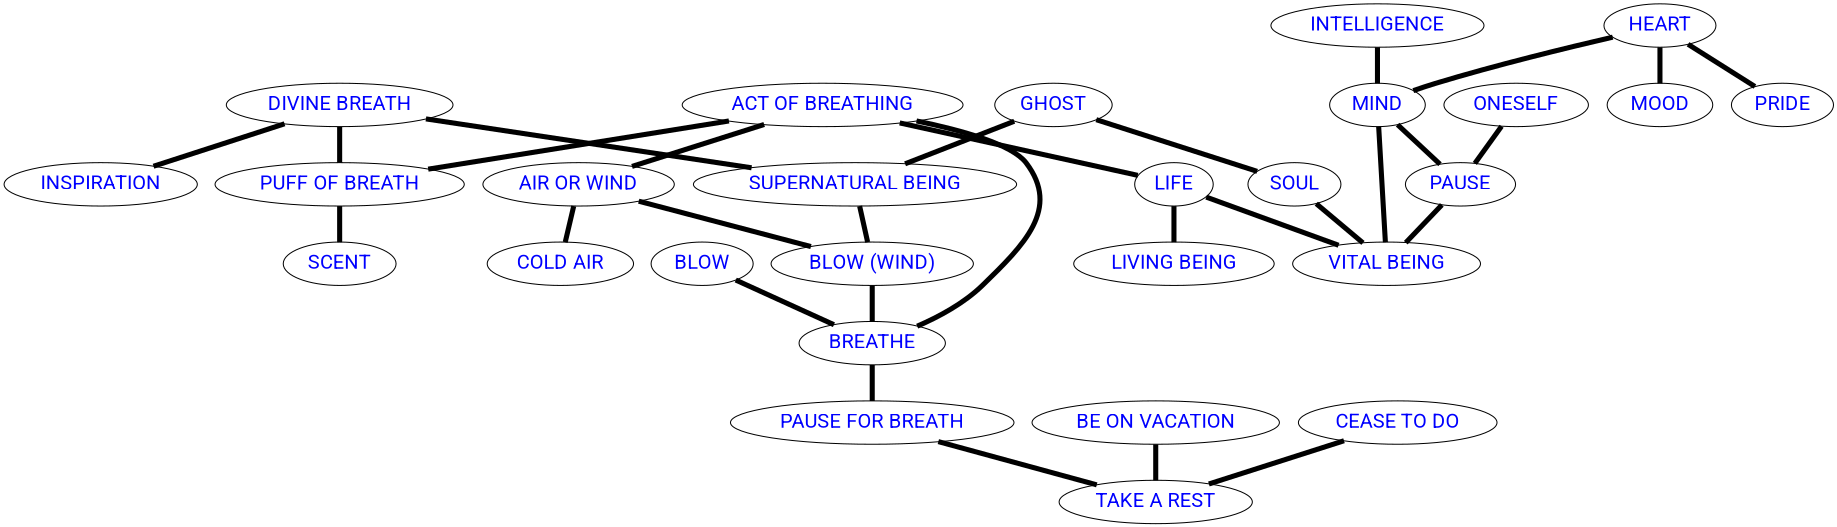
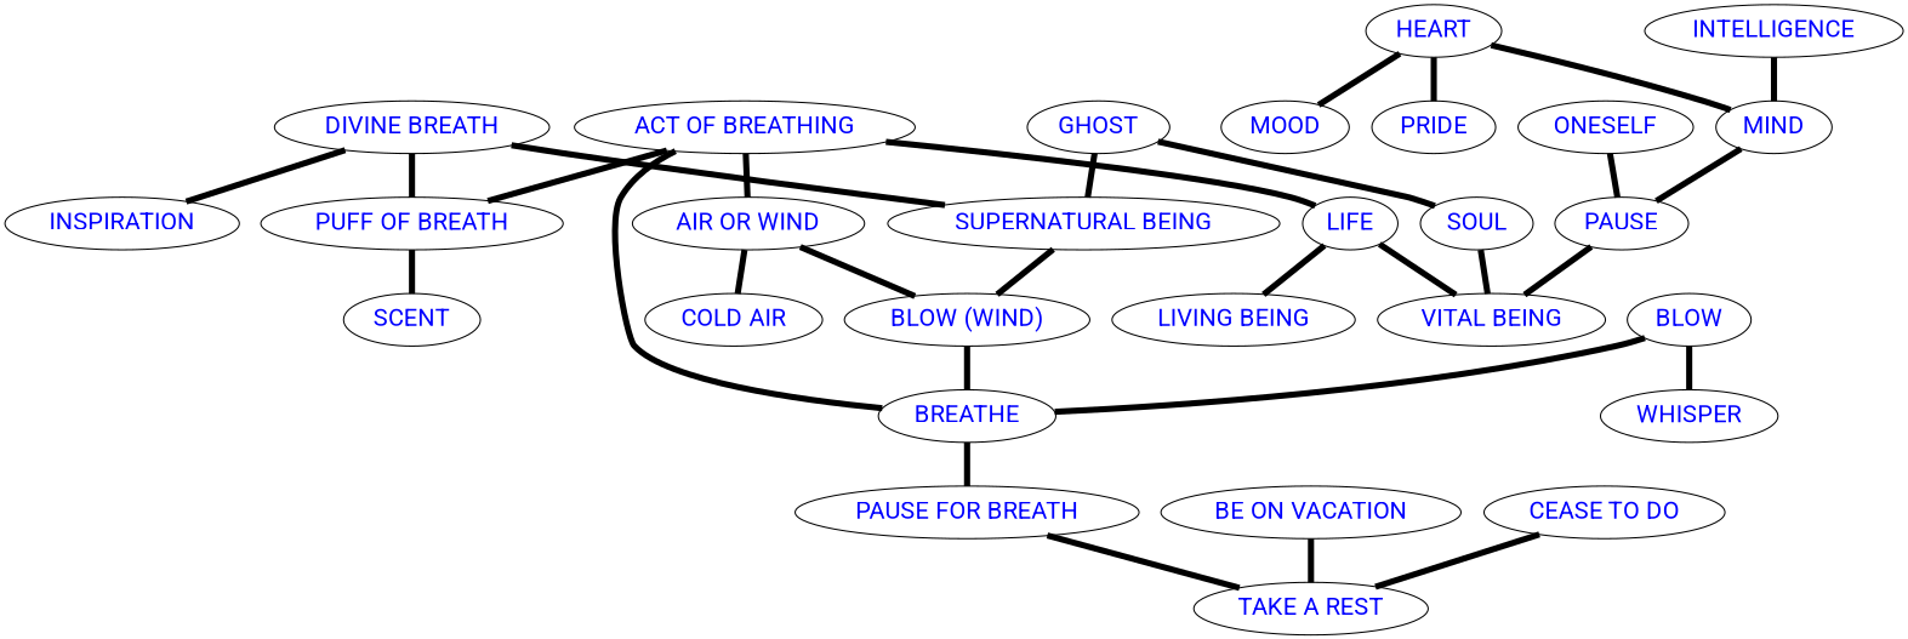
  digraph {
    fontname=Roboto
    splines=true
    node [fontcolor=blue fontname=Roboto fontsize=20]
    edge [color="#000000ff" dir=none fontname=Roboto penwidth=5]
    INSPIRATION
    "DIVINE BREATH"
    "PUFF OF BREATH"
    "SUPERNATURAL BEING"
    SCENT
    "COLD AIR"
    "AIR OR WIND"
    "BLOW (WIND)"
    BREATHE
    BLOW
+   WHISPER
    GHOST
    SOUL
    "ACT OF BREATHING"
    LIFE
    "PAUSE FOR BREATH"
    "TAKE A REST"
    "BE ON VACATION"
    "CEASE TO DO"
    PRIDE
    n21 [label="VITAL BEING"]
    "LIVING BEING"
    HEART
    MOOD
    MIND
    INTELLIGENCE
    n27 [label=PAUSE]
    ONESELF
    subgraph sub_1 {
      INSPIRATION
      "DIVINE BREATH"
      "PUFF OF BREATH"
      "SUPERNATURAL BEING"
      SCENT
      "COLD AIR"
      "AIR OR WIND"
      "BLOW (WIND)"
      BREATHE
      BLOW
+     WHISPER
      GHOST
      SOUL
      "ACT OF BREATHING"
      LIFE
      "PAUSE FOR BREATH"
      "TAKE A REST"
      "BE ON VACATION"
      "CEASE TO DO"
      PRIDE
      n21
      "LIVING BEING"
      HEART
      MOOD
      MIND
      INTELLIGENCE
      n27
      ONESELF
    }
    subgraph sub_2 {
    }
    subgraph sub_3 {
    }
    subgraph sub_4 {
    }
    "DIVINE BREATH" -> INSPIRATION
    "DIVINE BREATH" -> "PUFF OF BREATH"
    "DIVINE BREATH" -> "SUPERNATURAL BEING"
    "PUFF OF BREATH" -> SCENT
    "SUPERNATURAL BEING" -> "BLOW (WIND)"
    "AIR OR WIND" -> "COLD AIR"
    "AIR OR WIND" -> "BLOW (WIND)"
    "BLOW (WIND)" -> BREATHE
    BREATHE -> "PAUSE FOR BREATH"
    BLOW -> BREATHE
+   BLOW -> WHISPER
    GHOST -> "SUPERNATURAL BEING"
    GHOST -> SOUL
    SOUL -> n21
    "ACT OF BREATHING" -> "PUFF OF BREATH"
    "ACT OF BREATHING" -> "AIR OR WIND"
    "ACT OF BREATHING" -> BREATHE
    "ACT OF BREATHING" -> LIFE
    LIFE -> n21
    LIFE -> "LIVING BEING"
    "PAUSE FOR BREATH" -> "TAKE A REST"
    "BE ON VACATION" -> "TAKE A REST"
    "CEASE TO DO" -> "TAKE A REST"
    HEART -> PRIDE
    HEART -> MOOD
    HEART -> MIND
-   MIND -> n21
    MIND -> n27
    INTELLIGENCE -> MIND
    n27 -> n21
    ONESELF -> n27
  }
